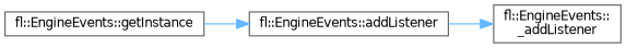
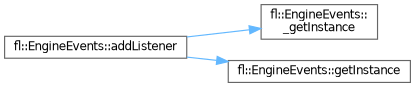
  digraph {
    rankdir=LR
    node [color=grey40 fillcolor=white fontname=Helvetica fontsize=10 shape=box style=filled]
    edge [color=steelblue1 fontname=Helvetica fontsize=10 labelfontname=Helvetica labelfontsize=10 style=solid]
    n1 [height=0.2 label="fl::EngineEvents::addListener" width=0.4]
-   n2 [height=0.2 label="fl::EngineEvents::\l_addListener" width=0.4]
+   n2 [height=0.2 label="fl::EngineEvents::\l_getInstance" width=0.4]
    n3 [height=0.2 label="fl::EngineEvents::getInstance" width=0.4]
    n1 -> n2
-   n3 -> n1
+   n1 -> n3
  }
